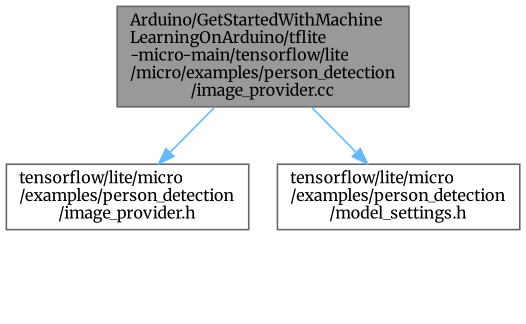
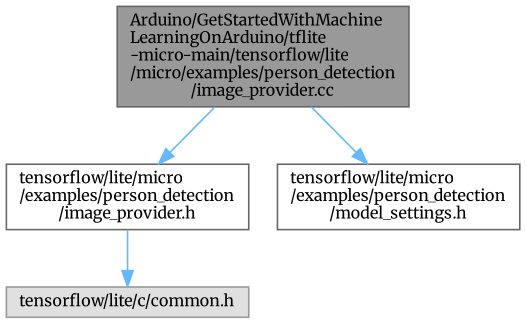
  digraph {
    fontname=Merriweather
    node [color=grey40 fillcolor=white fontname=Merriweather fontsize=10 shape=box style=filled]
    edge [color=steelblue1 fontname=Merriweather fontsize=10 labelfontname=Helvetica labelfontsize=10 style=solid]
    n1 [color=gray40 fillcolor=grey60 fontcolor=black height=0.2 label="Arduino/GetStartedWithMachine\lLearningOnArduino/tflite\l-micro-main/tensorflow/lite\l/micro/examples/person_detection\l/image_provider.cc" width=0.4]
    n2 [height=0.2 label="tensorflow/lite/micro\l/examples/person_detection\l/image_provider.h" width=0.4]
    n3 [height=0.2 label="tensorflow/lite/micro\l/examples/person_detection\l/model_settings.h" width=0.4]
+   n4 [color=grey60 fillcolor="#E0E0E0" height=0.2 label="tensorflow/lite/c/common.h" width=0.4]
    n1 -> n2
    n1 -> n3
+   n2 -> n4
  }
